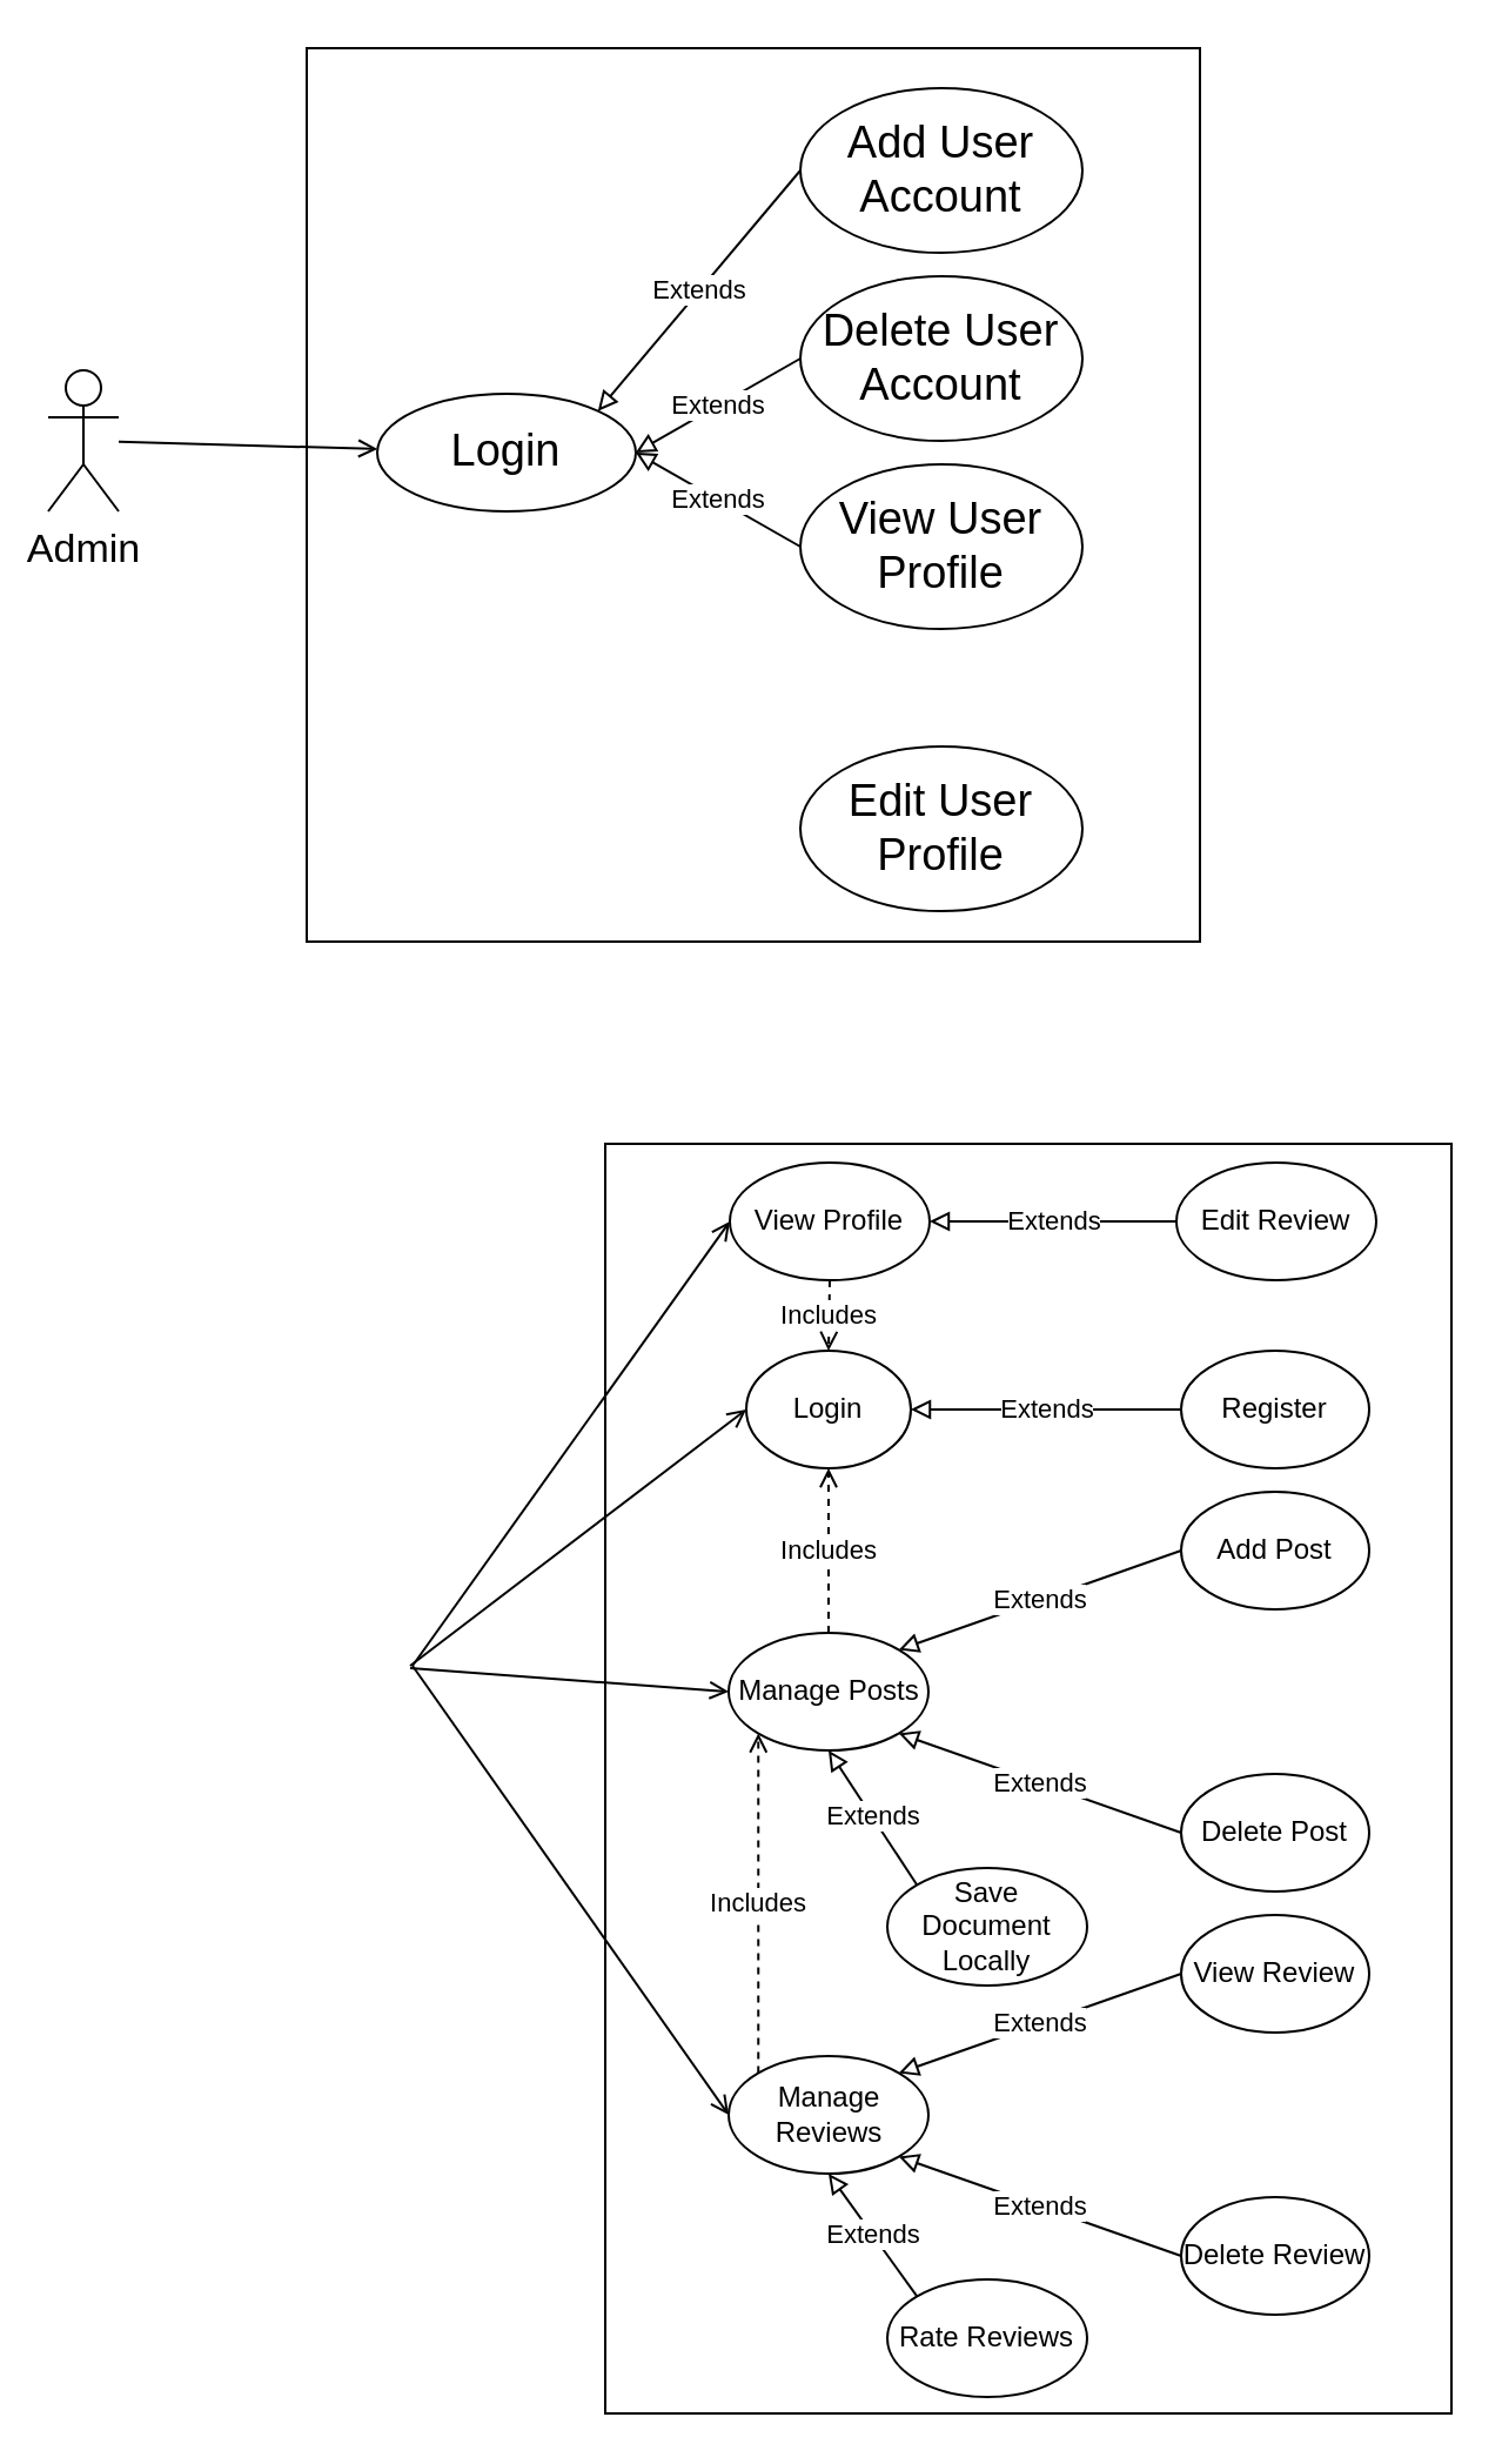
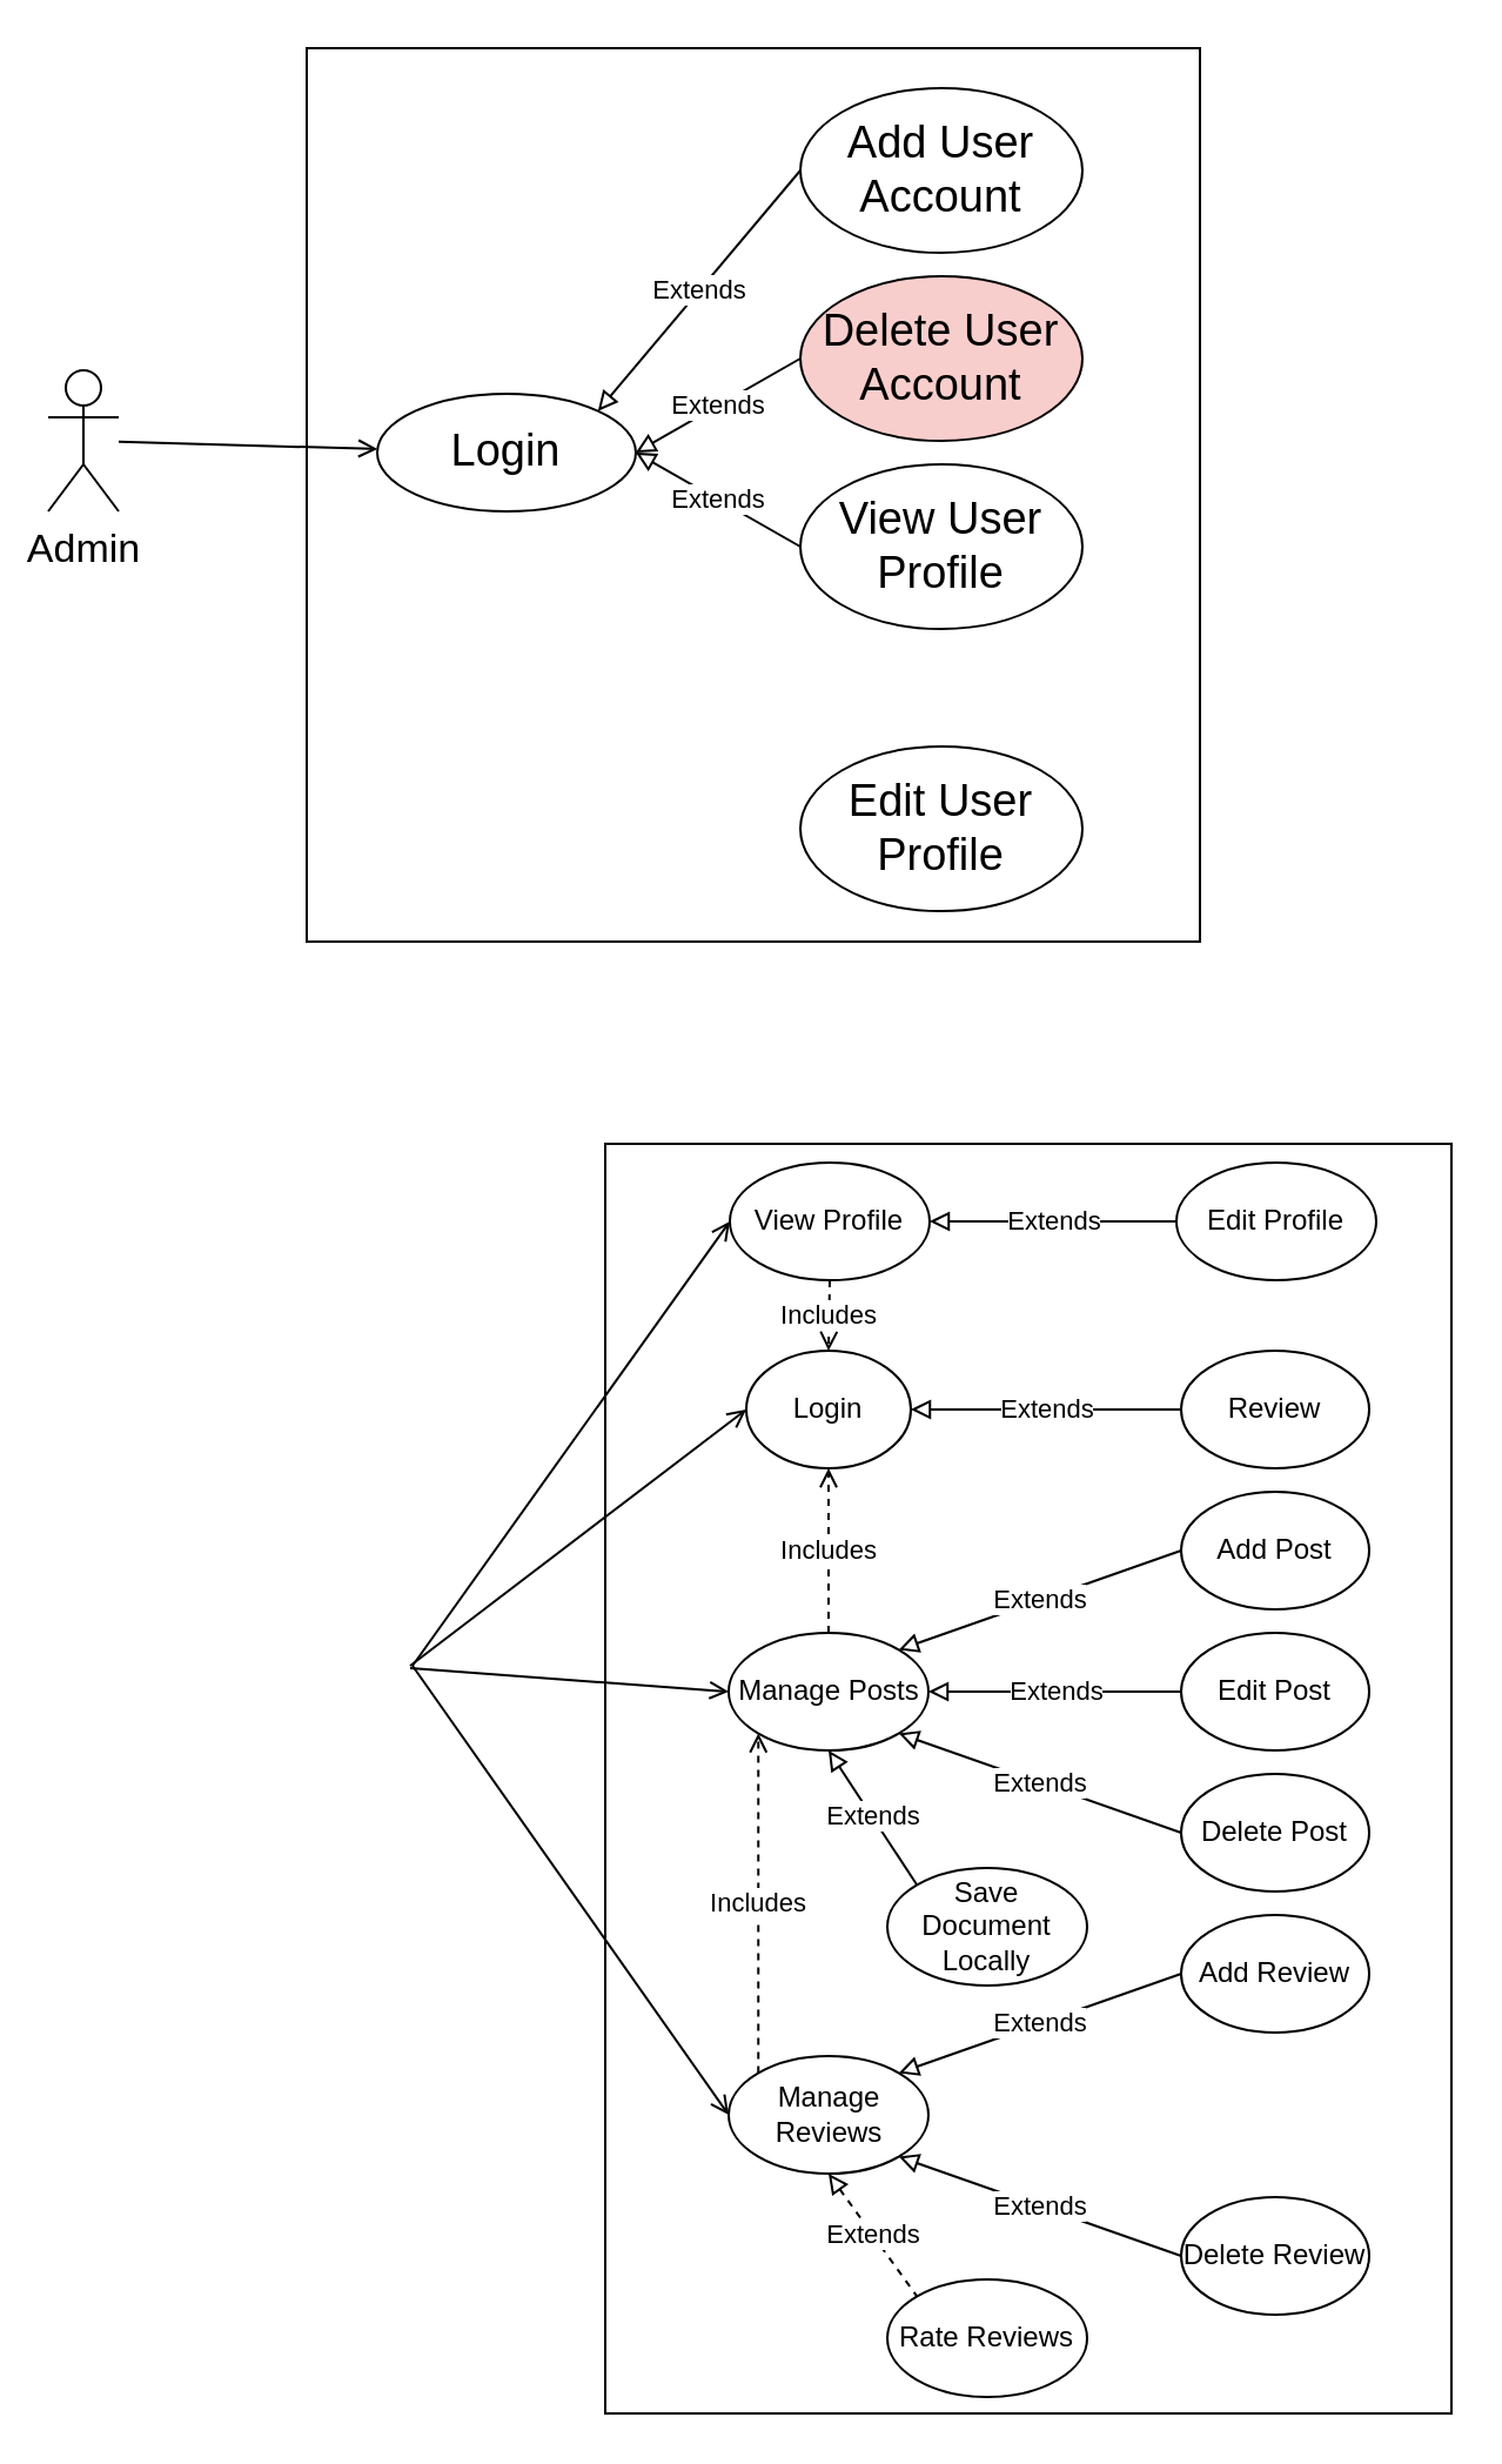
  <mxCell id="0" />
  <mxCell id="1" parent="0" />
  <mxCell id="2" style="edgeStyle=none;orthogonalLoop=1;jettySize=auto;html=1;endArrow=open;endFill=0;fontSize=12;" parent="1" source="3" target="6" edge="1"><mxGeometry relative="1" as="geometry" /></mxCell>
  <mxCell id="3" value="Admin" style="shape=umlActor;verticalLabelPosition=bottom;verticalAlign=top;html=1;outlineConnect=0;fontSize=17;" parent="1" vertex="1"><mxGeometry x="20" y="157" width="30" height="60" as="geometry" /></mxCell>
  <mxCell id="4" value="" style="whiteSpace=wrap;html=1;aspect=fixed;fillColor=none;" parent="1" vertex="1"><mxGeometry x="130" y="20" width="380" height="380" as="geometry" /></mxCell>
  <mxCell id="5" value="Extends" style="orthogonalLoop=1;jettySize=auto;html=1;exitX=1;exitY=0;exitDx=0;exitDy=0;entryX=0;entryY=0.5;entryDx=0;entryDy=0;fontSize=11;endArrow=none;endFill=0;startArrow=block;startFill=0;" parent="1" source="6" target="7" edge="1"><mxGeometry relative="1" as="geometry" /></mxCell>
  <mxCell id="6" value="Login" style="ellipse;whiteSpace=wrap;html=1;fontSize=19;" parent="1" vertex="1"><mxGeometry x="160" y="167" width="110" height="50" as="geometry" /></mxCell>
  <mxCell id="7" value="Add User Account" style="ellipse;whiteSpace=wrap;html=1;fontSize=19;" parent="1" vertex="1"><mxGeometry x="340" y="37" width="120" height="70" as="geometry" /></mxCell>
- <mxCell id="8" value="Delete User Account" style="ellipse;whiteSpace=wrap;html=1;fontSize=19;" parent="1" vertex="1"><mxGeometry x="340" y="117" width="120" height="70" as="geometry" /></mxCell>
+ <mxCell id="8" value="Delete User Account" style="ellipse;whiteSpace=wrap;html=1;fontSize=19;fillColor=#f8cecc;" parent="1" vertex="1"><mxGeometry x="340" y="117" width="120" height="70" as="geometry" /></mxCell>
  <mxCell id="9" value="View User Profile" style="ellipse;whiteSpace=wrap;html=1;fontSize=19;" parent="1" vertex="1"><mxGeometry x="340" y="197" width="120" height="70" as="geometry" /></mxCell>
  <mxCell id="10" value="Edit User Profile" style="ellipse;whiteSpace=wrap;html=1;fontSize=19;" parent="1" vertex="1"><mxGeometry x="340" y="317" width="120" height="70" as="geometry" /></mxCell>
  <mxCell id="11" value="Extends" style="orthogonalLoop=1;jettySize=auto;html=1;exitX=1;exitY=0.5;exitDx=0;exitDy=0;entryX=0;entryY=0.5;entryDx=0;entryDy=0;fontSize=11;endArrow=none;endFill=0;startArrow=block;startFill=0;" parent="1" source="6" target="8" edge="1"><mxGeometry relative="1" as="geometry"><mxPoint x="283.891" y="194.322" as="sourcePoint" /><mxPoint x="350" y="82" as="targetPoint" /></mxGeometry></mxCell>
  <mxCell id="12" value="Extends" style="orthogonalLoop=1;jettySize=auto;html=1;exitX=1;exitY=0.5;exitDx=0;exitDy=0;entryX=0;entryY=0.5;entryDx=0;entryDy=0;fontSize=11;endArrow=none;endFill=0;startArrow=block;startFill=0;" parent="1" source="6" target="9" edge="1"><mxGeometry relative="1" as="geometry"><mxPoint x="300" y="212" as="sourcePoint" /><mxPoint x="350" y="172" as="targetPoint" /></mxGeometry></mxCell>
  <mxCell id="13" style="edgeStyle=none;rounded=0;orthogonalLoop=1;jettySize=auto;html=1;entryX=0;entryY=0.5;entryDx=0;entryDy=0;startArrow=none;startFill=0;endArrow=open;endFill=0;" edge="1" parent="1" target="41"><mxGeometry relative="1" as="geometry"><mxPoint x="175" y="708" as="sourcePoint" /></mxGeometry></mxCell>
  <mxCell id="14" style="edgeStyle=none;rounded=0;orthogonalLoop=1;jettySize=auto;html=1;entryX=0;entryY=0.5;entryDx=0;entryDy=0;startArrow=none;startFill=0;endArrow=open;endFill=0;" edge="1" parent="1" target="20"><mxGeometry relative="1" as="geometry"><mxPoint x="174" y="708" as="sourcePoint" /></mxGeometry></mxCell>
  <mxCell id="15" style="edgeStyle=none;rounded=0;orthogonalLoop=1;jettySize=auto;html=1;entryX=0;entryY=0.5;entryDx=0;entryDy=0;startArrow=none;startFill=0;endArrow=open;endFill=0;" edge="1" parent="1" target="26"><mxGeometry relative="1" as="geometry"><mxPoint x="174" y="709" as="sourcePoint" /></mxGeometry></mxCell>
  <mxCell id="16" style="edgeStyle=none;rounded=0;orthogonalLoop=1;jettySize=auto;html=1;entryX=0;entryY=0.5;entryDx=0;entryDy=0;startArrow=none;startFill=0;endArrow=open;endFill=0;" edge="1" parent="1" target="36"><mxGeometry relative="1" as="geometry"><mxPoint x="175" y="708" as="sourcePoint" /></mxGeometry></mxCell>
  <mxCell id="17" value="" style="whiteSpace=wrap;html=1;fillColor=none;imageAspect=0;resizeWidth=1;resizeHeight=1;" vertex="1" parent="1"><mxGeometry x="257" y="486" width="360" height="540" as="geometry" /></mxCell>
- <mxCell id="18" value="Register" style="ellipse;whiteSpace=wrap;html=1;fillColor=none;" vertex="1" parent="1"><mxGeometry x="502" y="574" width="80" height="50" as="geometry" /></mxCell>
+ <mxCell id="18" value="Review" style="ellipse;whiteSpace=wrap;html=1;fillColor=none;" vertex="1" parent="1"><mxGeometry x="502" y="574" width="80" height="50" as="geometry" /></mxCell>
  <mxCell id="19" value="Extends" style="edgeStyle=orthogonalEdgeStyle;rounded=0;orthogonalLoop=1;jettySize=auto;html=1;entryX=0;entryY=0.5;entryDx=0;entryDy=0;endArrow=none;endFill=0;startArrow=block;startFill=0;" edge="1" parent="1" source="20" target="18"><mxGeometry relative="1" as="geometry" /></mxCell>
  <mxCell id="20" value="Login" style="ellipse;whiteSpace=wrap;html=1;fillColor=none;" vertex="1" parent="1"><mxGeometry x="317" y="574" width="70" height="50" as="geometry" /></mxCell>
  <mxCell id="21" value="Extends" style="edgeStyle=none;rounded=0;orthogonalLoop=1;jettySize=auto;html=1;exitX=1;exitY=0;exitDx=0;exitDy=0;entryX=0;entryY=0.5;entryDx=0;entryDy=0;endArrow=none;endFill=0;startArrow=block;startFill=0;" edge="1" parent="1" source="26" target="27"><mxGeometry relative="1" as="geometry" /></mxCell>
+ <mxCell id="22" value="Extends" style="edgeStyle=none;rounded=0;orthogonalLoop=1;jettySize=auto;html=1;exitX=1;exitY=0.5;exitDx=0;exitDy=0;entryX=0;entryY=0.5;entryDx=0;entryDy=0;endArrow=none;endFill=0;startArrow=block;startFill=0;" edge="1" parent="1" source="26" target="28"><mxGeometry relative="1" as="geometry" /></mxCell>
  <mxCell id="23" value="Extends" style="edgeStyle=none;rounded=0;orthogonalLoop=1;jettySize=auto;html=1;exitX=1;exitY=1;exitDx=0;exitDy=0;entryX=0;entryY=0.5;entryDx=0;entryDy=0;endArrow=none;endFill=0;startArrow=block;startFill=0;" edge="1" parent="1" source="26" target="29"><mxGeometry relative="1" as="geometry" /></mxCell>
  <mxCell id="24" value="Extends" style="edgeStyle=none;rounded=0;orthogonalLoop=1;jettySize=auto;html=1;exitX=0.5;exitY=1;exitDx=0;exitDy=0;entryX=0;entryY=0;entryDx=0;entryDy=0;endArrow=none;endFill=0;startArrow=block;startFill=0;" edge="1" parent="1" source="26" target="31"><mxGeometry relative="1" as="geometry" /></mxCell>
  <mxCell id="25" value="Includes" style="edgeStyle=none;rounded=0;orthogonalLoop=1;jettySize=auto;html=1;exitX=0.5;exitY=0;exitDx=0;exitDy=0;entryX=0.5;entryY=1;entryDx=0;entryDy=0;startArrow=none;startFill=0;endArrow=open;endFill=0;dashed=1;" edge="1" parent="1" source="26" target="20"><mxGeometry relative="1" as="geometry" /></mxCell>
  <mxCell id="26" value="Manage Posts" style="ellipse;whiteSpace=wrap;html=1;fillColor=none;" vertex="1" parent="1"><mxGeometry x="309.5" y="694" width="85" height="50" as="geometry" /></mxCell>
  <mxCell id="27" value="Add Post" style="ellipse;whiteSpace=wrap;html=1;fillColor=none;" vertex="1" parent="1"><mxGeometry x="502" y="634" width="80" height="50" as="geometry" /></mxCell>
+ <mxCell id="28" value="Edit Post" style="ellipse;whiteSpace=wrap;html=1;fillColor=none;" vertex="1" parent="1"><mxGeometry x="502" y="694" width="80" height="50" as="geometry" /></mxCell>
  <mxCell id="29" value="Delete Post" style="ellipse;whiteSpace=wrap;html=1;fillColor=none;" vertex="1" parent="1"><mxGeometry x="502" y="754" width="80" height="50" as="geometry" /></mxCell>
  <mxCell id="30" value="Rate Reviews" style="ellipse;whiteSpace=wrap;html=1;fillColor=none;" vertex="1" parent="1"><mxGeometry x="377" y="969" width="85" height="50" as="geometry" /></mxCell>
  <mxCell id="31" value="Save Document Locally" style="ellipse;whiteSpace=wrap;html=1;fillColor=none;" vertex="1" parent="1"><mxGeometry x="377" y="794" width="85" height="50" as="geometry" /></mxCell>
  <mxCell id="32" value="Extends" style="edgeStyle=none;rounded=0;orthogonalLoop=1;jettySize=auto;html=1;exitX=1;exitY=0;exitDx=0;exitDy=0;entryX=0;entryY=0.5;entryDx=0;entryDy=0;endArrow=none;endFill=0;startArrow=block;startFill=0;" edge="1" parent="1" source="36" target="37"><mxGeometry relative="1" as="geometry" /></mxCell>
  <mxCell id="33" value="Extends" style="edgeStyle=none;rounded=0;orthogonalLoop=1;jettySize=auto;html=1;exitX=1;exitY=1;exitDx=0;exitDy=0;entryX=0;entryY=0.5;entryDx=0;entryDy=0;endArrow=none;endFill=0;startArrow=block;startFill=0;" edge="1" parent="1" source="36" target="38"><mxGeometry relative="1" as="geometry" /></mxCell>
- <mxCell id="34" value="Extends" style="edgeStyle=none;rounded=0;orthogonalLoop=1;jettySize=auto;html=1;exitX=0.5;exitY=1;exitDx=0;exitDy=0;entryX=0;entryY=0;entryDx=0;entryDy=0;endArrow=none;endFill=0;startArrow=block;startFill=0;" edge="1" parent="1" source="36" target="30"><mxGeometry relative="1" as="geometry" /></mxCell>
+ <mxCell id="34" value="Extends" style="edgeStyle=none;rounded=0;orthogonalLoop=1;jettySize=auto;html=1;exitX=0.5;exitY=1;exitDx=0;exitDy=0;entryX=0;entryY=0;entryDx=0;entryDy=0;endArrow=none;endFill=0;startArrow=block;startFill=0;dashed=1;" edge="1" parent="1" source="36" target="30"><mxGeometry relative="1" as="geometry" /></mxCell>
  <mxCell id="35" value="Includes" style="edgeStyle=none;rounded=0;orthogonalLoop=1;jettySize=auto;html=1;exitX=0;exitY=0;exitDx=0;exitDy=0;entryX=0;entryY=1;entryDx=0;entryDy=0;dashed=1;startArrow=none;startFill=0;endArrow=open;endFill=0;" edge="1" parent="1" source="36" target="26"><mxGeometry relative="1" as="geometry" /></mxCell>
  <mxCell id="36" value="Manage Reviews" style="ellipse;whiteSpace=wrap;html=1;fillColor=none;" vertex="1" parent="1"><mxGeometry x="309.5" y="874" width="85" height="50" as="geometry" /></mxCell>
- <mxCell id="37" value="View Review" style="ellipse;whiteSpace=wrap;html=1;fillColor=none;" vertex="1" parent="1"><mxGeometry x="502" y="814" width="80" height="50" as="geometry" /></mxCell>
+ <mxCell id="37" value="Add Review" style="ellipse;whiteSpace=wrap;html=1;fillColor=none;" vertex="1" parent="1"><mxGeometry x="502" y="814" width="80" height="50" as="geometry" /></mxCell>
  <mxCell id="38" value="Delete Review" style="ellipse;whiteSpace=wrap;html=1;fillColor=none;" vertex="1" parent="1"><mxGeometry x="502" y="934" width="80" height="50" as="geometry" /></mxCell>
  <mxCell id="39" value="Extends" style="edgeStyle=none;rounded=0;orthogonalLoop=1;jettySize=auto;html=1;entryX=0;entryY=0.5;entryDx=0;entryDy=0;endArrow=none;endFill=0;startArrow=block;startFill=0;" edge="1" parent="1" source="41" target="42"><mxGeometry relative="1" as="geometry" /></mxCell>
  <mxCell id="40" value="Includes" style="edgeStyle=none;rounded=0;orthogonalLoop=1;jettySize=auto;html=1;exitX=0.5;exitY=1;exitDx=0;exitDy=0;entryX=0.5;entryY=0;entryDx=0;entryDy=0;startArrow=none;startFill=0;endArrow=open;endFill=0;dashed=1;" edge="1" parent="1" source="41" target="20"><mxGeometry relative="1" as="geometry" /></mxCell>
  <mxCell id="41" value="View Profile" style="ellipse;whiteSpace=wrap;html=1;fillColor=none;" vertex="1" parent="1"><mxGeometry x="310" y="494" width="85" height="50" as="geometry" /></mxCell>
- <mxCell id="42" value="Edit Review" style="ellipse;whiteSpace=wrap;html=1;fillColor=none;" vertex="1" parent="1"><mxGeometry x="500" y="494" width="85" height="50" as="geometry" /></mxCell>
+ <mxCell id="42" value="Edit Profile" style="ellipse;whiteSpace=wrap;html=1;fillColor=none;" vertex="1" parent="1"><mxGeometry x="500" y="494" width="85" height="50" as="geometry" /></mxCell>
